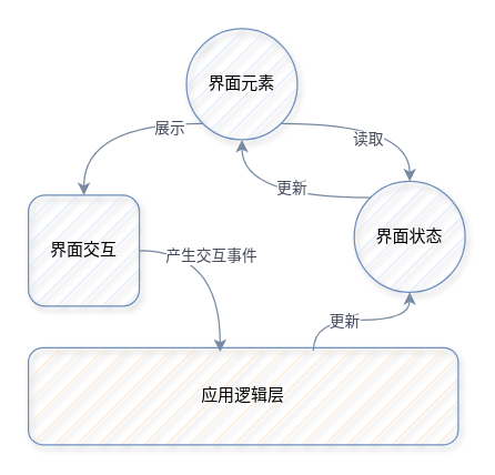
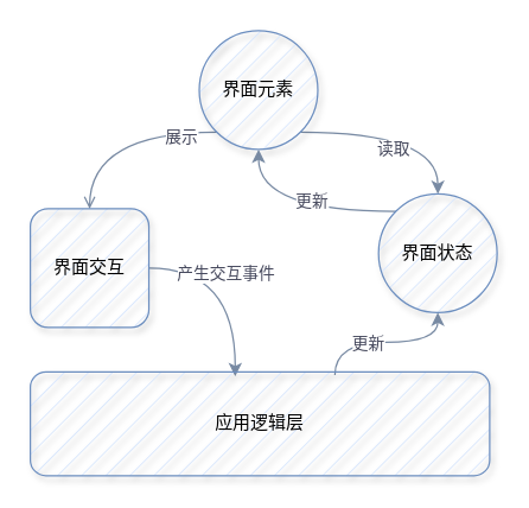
  <mxCell id="0" />
  <mxCell id="1" parent="0" />
  <mxCell id="2" style="edgeStyle=orthogonalEdgeStyle;orthogonalLoop=1;jettySize=auto;html=1;exitX=1;exitY=1;exitDx=0;exitDy=0;entryX=0.5;entryY=0;entryDx=0;entryDy=0;strokeColor=#788AA3;fontColor=#46495D;fillColor=#B2C9AB;curved=1;endArrow=classic;endFill=1;startArrow=none;startFill=0;" edge="1" parent="1" source="6" target="9"><mxGeometry relative="1" as="geometry" /></mxCell>
  <mxCell id="3" value="读取" style="edgeLabel;html=1;align=center;verticalAlign=middle;resizable=0;points=[];fontColor=#46495D;" vertex="1" connectable="0" parent="2"><mxGeometry x="-0.077" y="-11" relative="1" as="geometry"><mxPoint as="offset" /></mxGeometry></mxCell>
- <mxCell id="4" style="edgeStyle=orthogonalEdgeStyle;orthogonalLoop=1;jettySize=auto;html=1;exitX=0;exitY=1;exitDx=0;exitDy=0;entryX=0.5;entryY=0;entryDx=0;entryDy=0;strokeColor=#788AA3;fontColor=#46495D;fillColor=#B2C9AB;curved=1;" edge="1" parent="1" source="6" target="12"><mxGeometry relative="1" as="geometry" /></mxCell>
+ <mxCell id="4" style="edgeStyle=orthogonalEdgeStyle;orthogonalLoop=1;jettySize=auto;html=1;exitX=0;exitY=1;exitDx=0;exitDy=0;entryX=0.5;entryY=0;entryDx=0;entryDy=0;strokeColor=#788AA3;fontColor=#46495D;fillColor=#B2C9AB;curved=1;endArrow=open;" edge="1" parent="1" source="6" target="12"><mxGeometry relative="1" as="geometry" /></mxCell>
  <mxCell id="5" value="展示" style="edgeLabel;html=1;align=center;verticalAlign=middle;resizable=0;points=[];fontColor=#46495D;" vertex="1" connectable="0" parent="4"><mxGeometry x="-0.649" y="3" relative="1" as="geometry"><mxPoint as="offset" /></mxGeometry></mxCell>
  <mxCell id="6" value="界面元素" style="ellipse;whiteSpace=wrap;html=1;aspect=fixed;shadow=1;fillColor=#dae8fc;strokeColor=#6c8ebf;rounded=0;labelBackgroundColor=none;fillStyle=hatch;" vertex="1" parent="1"><mxGeometry x="134" y="20" width="80" height="80" as="geometry" /></mxCell>
  <mxCell id="7" style="edgeStyle=orthogonalEdgeStyle;orthogonalLoop=1;jettySize=auto;html=1;exitX=0;exitY=0;exitDx=0;exitDy=0;entryX=0.5;entryY=1;entryDx=0;entryDy=0;strokeColor=#788AA3;fontColor=#46495D;fillColor=#B2C9AB;curved=1;" edge="1" parent="1" source="9" target="6"><mxGeometry relative="1" as="geometry" /></mxCell>
  <mxCell id="8" value="更新" style="edgeLabel;html=1;align=center;verticalAlign=middle;resizable=0;points=[];fontColor=#46495D;" vertex="1" connectable="0" parent="7"><mxGeometry x="-0.152" y="-7" relative="1" as="geometry"><mxPoint as="offset" /></mxGeometry></mxCell>
  <mxCell id="9" value="界面状态" style="ellipse;whiteSpace=wrap;html=1;aspect=fixed;shadow=1;fillColor=#dae8fc;strokeColor=#6c8ebf;rounded=0;labelBackgroundColor=none;fillStyle=hatch;" vertex="1" parent="1"><mxGeometry x="255" y="130" width="80" height="80" as="geometry" /></mxCell>
  <mxCell id="10" style="edgeStyle=orthogonalEdgeStyle;orthogonalLoop=1;jettySize=auto;html=1;exitX=1;exitY=0.5;exitDx=0;exitDy=0;entryX=0.446;entryY=0.043;entryDx=0;entryDy=0;entryPerimeter=0;strokeColor=#788AA3;fontColor=#46495D;fillColor=#B2C9AB;curved=1;" edge="1" parent="1" source="12" target="15"><mxGeometry relative="1" as="geometry" /></mxCell>
  <mxCell id="11" value="产生交互事件" style="edgeLabel;html=1;align=center;verticalAlign=middle;resizable=0;points=[];fontColor=#46495D;" vertex="1" connectable="0" parent="10"><mxGeometry x="-0.053" y="-7" relative="1" as="geometry"><mxPoint as="offset" /></mxGeometry></mxCell>
  <mxCell id="12" value="界面交互" style="whiteSpace=wrap;html=1;aspect=fixed;shadow=1;fillColor=#dae8fc;strokeColor=#6c8ebf;labelBackgroundColor=none;fillStyle=hatch;rounded=1;" vertex="1" parent="1"><mxGeometry x="20" y="140" width="80" height="80" as="geometry" /></mxCell>
  <mxCell id="13" style="edgeStyle=orthogonalEdgeStyle;orthogonalLoop=1;jettySize=auto;html=1;exitX=0.663;exitY=0.031;exitDx=0;exitDy=0;entryX=0.5;entryY=1;entryDx=0;entryDy=0;strokeColor=#788AA3;fontColor=#46495D;fillColor=#B2C9AB;curved=1;exitPerimeter=0;" edge="1" parent="1" source="15" target="9"><mxGeometry relative="1" as="geometry" /></mxCell>
  <mxCell id="14" value="更新" style="edgeLabel;html=1;align=center;verticalAlign=middle;resizable=0;points=[];fontColor=#46495D;" vertex="1" connectable="0" parent="13"><mxGeometry x="-0.205" relative="1" as="geometry"><mxPoint as="offset" /></mxGeometry></mxCell>
- <mxCell id="15" value="应用逻辑层" style="rounded=1;whiteSpace=wrap;html=1;strokeColor=#6c8ebf;fillColor=#ffe6cc;fillStyle=hatch;shadow=1;" vertex="1" parent="1"><mxGeometry x="20" y="250" width="310" height="70" as="geometry" /></mxCell>
+ <mxCell id="15" value="应用逻辑层" style="rounded=1;whiteSpace=wrap;html=1;strokeColor=#6c8ebf;fillColor=#dae8fc;fillStyle=hatch;shadow=1;" vertex="1" parent="1"><mxGeometry x="20" y="250" width="310" height="70" as="geometry" /></mxCell>
